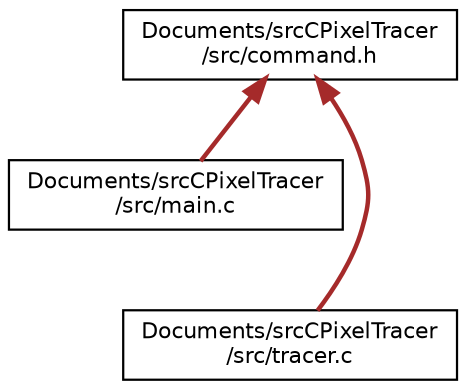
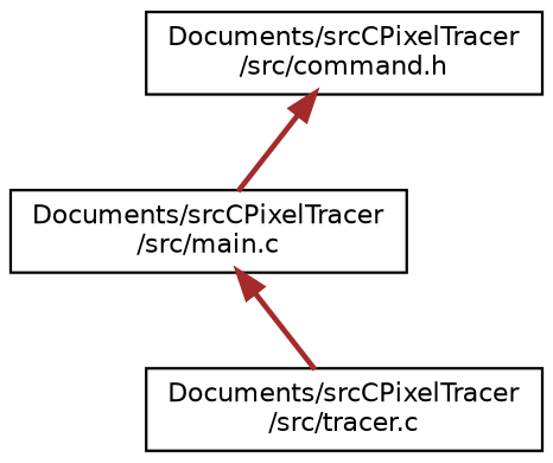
  digraph {
    node [color=black fillcolor=white fontname=Helvetica fontsize=10 shape=record style=filled]
    edge [color=brown dir=back fontname=Helvetica fontsize=10 labelfontname=Helvetica labelfontsize=10 style=bold]
    n1 [height=0.2 label="Documents/srcCPixelTracer\l/src/command.h" width=0.4]
    n2 [height=0.2 label="Documents/srcCPixelTracer\l/src/main.c" width=0.4]
    n3 [height=0.2 label="Documents/srcCPixelTracer\l/src/tracer.c" width=0.4]
    n1 -> n2
-   n1 -> n3
+   n2 -> n3
  }
